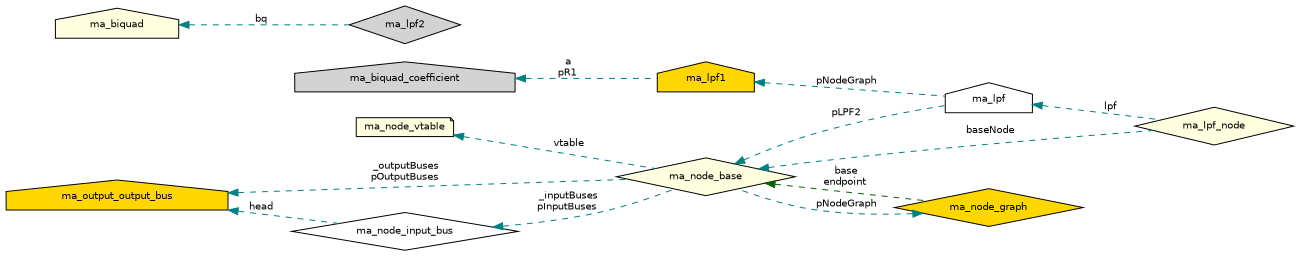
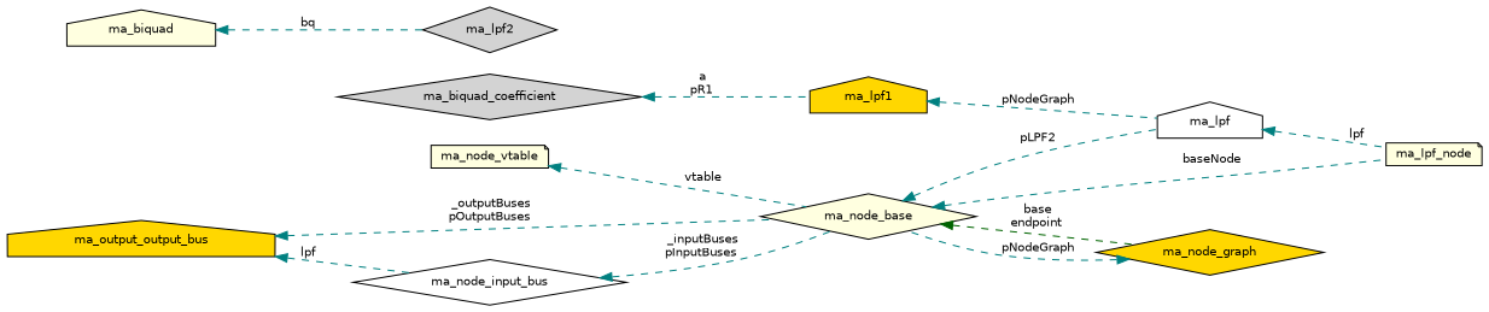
  digraph {
    rankdir=LR
    node [color=black fillcolor=lightyellow fontname=Helvetica fontsize=10 shape=diamond style=filled]
    edge [color=teal dir=back fontname=Helvetica fontsize=10 labelfontname=Helvetica labelfontsize=10 style=dashed]
-   n1 [fontcolor=black height=0.2 label=ma_lpf_node width=0.4]
+   n1 [fontcolor=black height=0.2 label=ma_lpf_node shape=note width=0.4]
    n2 [fillcolor=white height=0.2 label=ma_lpf shape=house width=0.4]
    n3 [fillcolor=gold height=0.2 label=ma_lpf1 shape=house width=0.4]
-   n4 [fillcolor=lightgrey height=0.2 label=ma_biquad_coefficient shape=house width=0.4]
+   n4 [fillcolor=lightgrey height=0.2 label=ma_biquad_coefficient width=0.4]
    n5 [height=0.2 label=ma_biquad shape=house width=0.4]
    n6 [fillcolor=lightgrey height=0.2 label=ma_lpf2 width=0.4]
    n7 [height=0.2 label=ma_node_base width=0.4]
    n8 [fillcolor=gold height=0.2 label=ma_node_graph width=0.4]
    n9 [height=0.2 label=ma_node_vtable shape=note width=0.4]
    n10 [fillcolor=white height=0.2 label=ma_node_input_bus width=0.4]
    n11 [fillcolor=gold height=0.2 label=ma_output_output_bus shape=house width=0.4]
    n2 -> n1 [label=" lpf"]
    n3 -> n2 [label=" pNodeGraph"]
    n4 -> n3 [label=" a\npR1"]
    n5 -> n6 [label=" bq"]
    n7 -> n1 [label=" baseNode"]
    n7 -> n2 [label=" pLPF2"]
    n7 -> n8 [color=darkgreen label=" base\nendpoint"]
    n8 -> n7 [label=" pNodeGraph"]
    n9 -> n7 [label=" vtable"]
    n10 -> n7 [label=" _inputBuses\npInputBuses"]
    n11 -> n7 [label=" _outputBuses\npOutputBuses"]
-   n11 -> n10 [label=" head"]
+   n11 -> n10 [label=" lpf"]
  }
